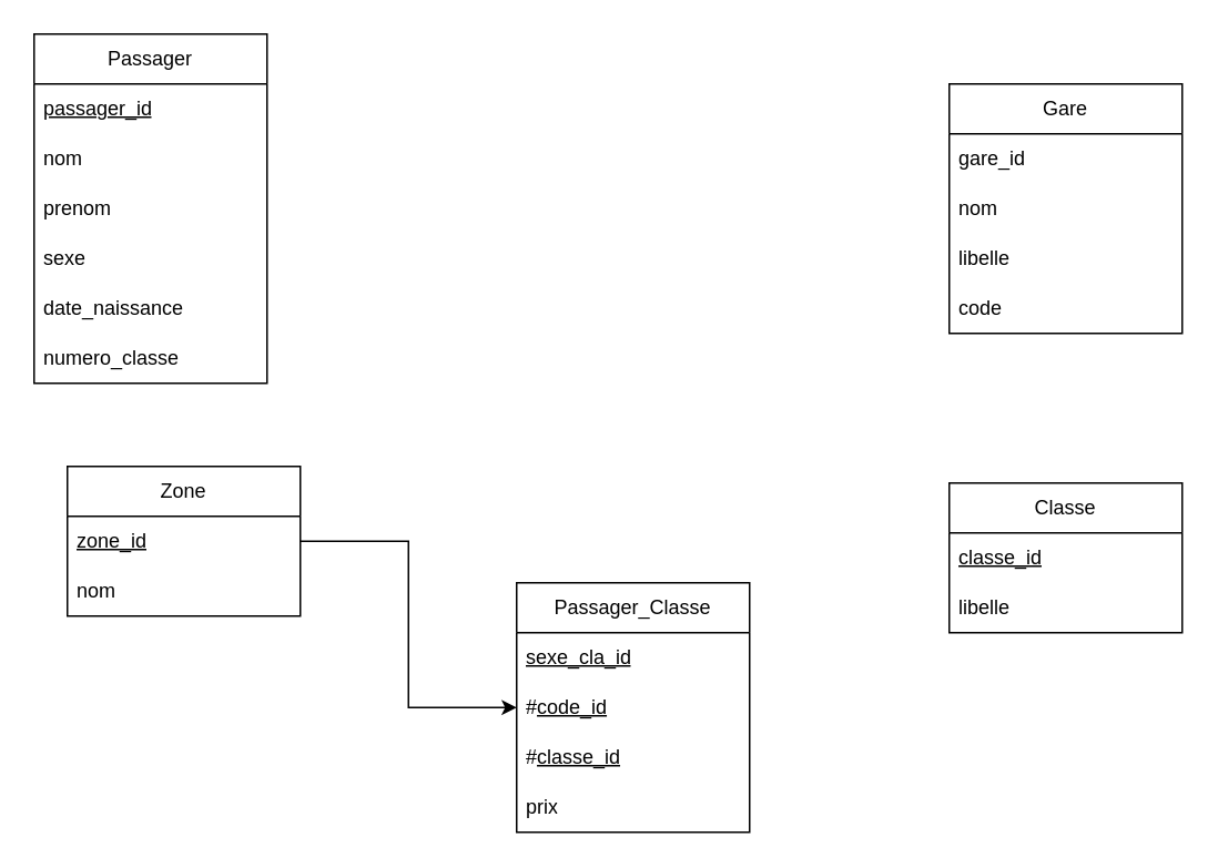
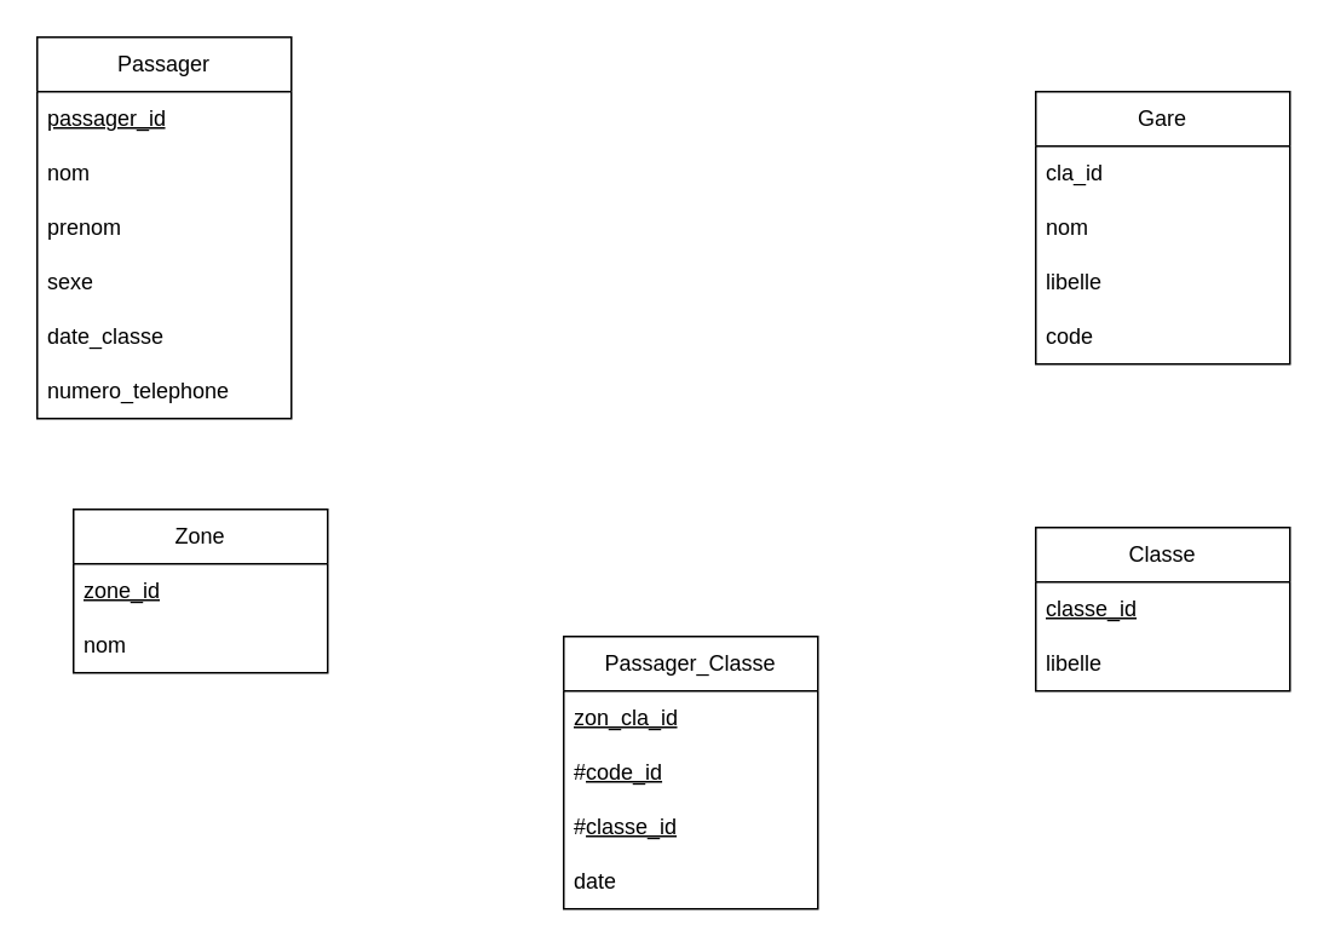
  <mxCell id="0" />
  <mxCell id="1" parent="0" />
  <mxCell id="2" value="Gare" style="swimlane;fontStyle=0;childLayout=stackLayout;horizontal=1;startSize=30;horizontalStack=0;resizeParent=1;resizeParentMax=0;resizeLast=0;collapsible=1;marginBottom=0;whiteSpace=wrap;html=1;" vertex="1" parent="1"><mxGeometry x="570" y="50" width="140" height="150" as="geometry" /></mxCell>
- <mxCell id="3" value="gare_id" style="text;strokeColor=none;fillColor=none;align=left;verticalAlign=middle;spacingLeft=4;spacingRight=4;overflow=hidden;points=[[0,0.5],[1,0.5]];portConstraint=eastwest;rotatable=0;whiteSpace=wrap;html=1;" vertex="1" parent="2"><mxGeometry y="30" width="140" height="30" as="geometry" /></mxCell>
+ <mxCell id="3" value="cla_id" style="text;strokeColor=none;fillColor=none;align=left;verticalAlign=middle;spacingLeft=4;spacingRight=4;overflow=hidden;points=[[0,0.5],[1,0.5]];portConstraint=eastwest;rotatable=0;whiteSpace=wrap;html=1;" vertex="1" parent="2"><mxGeometry y="30" width="140" height="30" as="geometry" /></mxCell>
  <mxCell id="4" value="nom" style="text;strokeColor=none;fillColor=none;align=left;verticalAlign=middle;spacingLeft=4;spacingRight=4;overflow=hidden;points=[[0,0.5],[1,0.5]];portConstraint=eastwest;rotatable=0;whiteSpace=wrap;html=1;" vertex="1" parent="2"><mxGeometry y="60" width="140" height="30" as="geometry" /></mxCell>
  <mxCell id="5" value="libelle" style="text;strokeColor=none;fillColor=none;align=left;verticalAlign=middle;spacingLeft=4;spacingRight=4;overflow=hidden;points=[[0,0.5],[1,0.5]];portConstraint=eastwest;rotatable=0;whiteSpace=wrap;html=1;" vertex="1" parent="2"><mxGeometry y="90" width="140" height="30" as="geometry" /></mxCell>
  <mxCell id="6" value="code" style="text;strokeColor=none;fillColor=none;align=left;verticalAlign=middle;spacingLeft=4;spacingRight=4;overflow=hidden;points=[[0,0.5],[1,0.5]];portConstraint=eastwest;rotatable=0;whiteSpace=wrap;html=1;" vertex="1" parent="2"><mxGeometry y="120" width="140" height="30" as="geometry" /></mxCell>
  <mxCell id="7" value="Passager" style="swimlane;fontStyle=0;childLayout=stackLayout;horizontal=1;startSize=30;horizontalStack=0;resizeParent=1;resizeParentMax=0;resizeLast=0;collapsible=1;marginBottom=0;whiteSpace=wrap;html=1;" vertex="1" parent="1"><mxGeometry x="20" y="20" width="140" height="210" as="geometry" /></mxCell>
  <mxCell id="8" value="&lt;u&gt;passager_id&lt;br&gt;&lt;/u&gt;" style="text;strokeColor=none;fillColor=none;align=left;verticalAlign=middle;spacingLeft=4;spacingRight=4;overflow=hidden;points=[[0,0.5],[1,0.5]];portConstraint=eastwest;rotatable=0;whiteSpace=wrap;html=1;" vertex="1" parent="7"><mxGeometry y="30" width="140" height="30" as="geometry" /></mxCell>
  <mxCell id="9" value="nom" style="text;strokeColor=none;fillColor=none;align=left;verticalAlign=middle;spacingLeft=4;spacingRight=4;overflow=hidden;points=[[0,0.5],[1,0.5]];portConstraint=eastwest;rotatable=0;whiteSpace=wrap;html=1;" vertex="1" parent="7"><mxGeometry y="60" width="140" height="30" as="geometry" /></mxCell>
  <mxCell id="10" value="prenom" style="text;strokeColor=none;fillColor=none;align=left;verticalAlign=middle;spacingLeft=4;spacingRight=4;overflow=hidden;points=[[0,0.5],[1,0.5]];portConstraint=eastwest;rotatable=0;whiteSpace=wrap;html=1;" vertex="1" parent="7"><mxGeometry y="90" width="140" height="30" as="geometry" /></mxCell>
  <mxCell id="11" value="sexe" style="text;strokeColor=none;fillColor=none;align=left;verticalAlign=middle;spacingLeft=4;spacingRight=4;overflow=hidden;points=[[0,0.5],[1,0.5]];portConstraint=eastwest;rotatable=0;whiteSpace=wrap;html=1;" vertex="1" parent="7"><mxGeometry y="120" width="140" height="30" as="geometry" /></mxCell>
- <mxCell id="12" value="date_naissance" style="text;strokeColor=none;fillColor=none;align=left;verticalAlign=middle;spacingLeft=4;spacingRight=4;overflow=hidden;points=[[0,0.5],[1,0.5]];portConstraint=eastwest;rotatable=0;whiteSpace=wrap;html=1;" vertex="1" parent="7"><mxGeometry y="150" width="140" height="30" as="geometry" /></mxCell>
- <mxCell id="13" value="numero_classe" style="text;strokeColor=none;fillColor=none;align=left;verticalAlign=middle;spacingLeft=4;spacingRight=4;overflow=hidden;points=[[0,0.5],[1,0.5]];portConstraint=eastwest;rotatable=0;whiteSpace=wrap;html=1;" vertex="1" parent="7"><mxGeometry y="180" width="140" height="30" as="geometry" /></mxCell>
+ <mxCell id="12" value="date_classe" style="text;strokeColor=none;fillColor=none;align=left;verticalAlign=middle;spacingLeft=4;spacingRight=4;overflow=hidden;points=[[0,0.5],[1,0.5]];portConstraint=eastwest;rotatable=0;whiteSpace=wrap;html=1;" vertex="1" parent="7"><mxGeometry y="150" width="140" height="30" as="geometry" /></mxCell>
+ <mxCell id="13" value="numero_telephone" style="text;strokeColor=none;fillColor=none;align=left;verticalAlign=middle;spacingLeft=4;spacingRight=4;overflow=hidden;points=[[0,0.5],[1,0.5]];portConstraint=eastwest;rotatable=0;whiteSpace=wrap;html=1;" vertex="1" parent="7"><mxGeometry y="180" width="140" height="30" as="geometry" /></mxCell>
  <mxCell id="14" value="Zone" style="swimlane;fontStyle=0;childLayout=stackLayout;horizontal=1;startSize=30;horizontalStack=0;resizeParent=1;resizeParentMax=0;resizeLast=0;collapsible=1;marginBottom=0;whiteSpace=wrap;html=1;" vertex="1" parent="1"><mxGeometry x="40" y="280" width="140" height="90" as="geometry" /></mxCell>
  <mxCell id="15" value="&lt;u&gt;zone_id&lt;/u&gt;" style="text;strokeColor=none;fillColor=none;align=left;verticalAlign=middle;spacingLeft=4;spacingRight=4;overflow=hidden;points=[[0,0.5],[1,0.5]];portConstraint=eastwest;rotatable=0;whiteSpace=wrap;html=1;" vertex="1" parent="14"><mxGeometry y="30" width="140" height="30" as="geometry" /></mxCell>
  <mxCell id="16" value="nom" style="text;strokeColor=none;fillColor=none;align=left;verticalAlign=middle;spacingLeft=4;spacingRight=4;overflow=hidden;points=[[0,0.5],[1,0.5]];portConstraint=eastwest;rotatable=0;whiteSpace=wrap;html=1;" vertex="1" parent="14"><mxGeometry y="60" width="140" height="30" as="geometry" /></mxCell>
  <mxCell id="17" value="Classe" style="swimlane;fontStyle=0;childLayout=stackLayout;horizontal=1;startSize=30;horizontalStack=0;resizeParent=1;resizeParentMax=0;resizeLast=0;collapsible=1;marginBottom=0;whiteSpace=wrap;html=1;" vertex="1" parent="1"><mxGeometry x="570" y="290" width="140" height="90" as="geometry" /></mxCell>
  <mxCell id="18" value="&lt;u&gt;classe_id&lt;/u&gt;" style="text;strokeColor=none;fillColor=none;align=left;verticalAlign=middle;spacingLeft=4;spacingRight=4;overflow=hidden;points=[[0,0.5],[1,0.5]];portConstraint=eastwest;rotatable=0;whiteSpace=wrap;html=1;" vertex="1" parent="17"><mxGeometry y="30" width="140" height="30" as="geometry" /></mxCell>
  <mxCell id="19" value="libelle" style="text;strokeColor=none;fillColor=none;align=left;verticalAlign=middle;spacingLeft=4;spacingRight=4;overflow=hidden;points=[[0,0.5],[1,0.5]];portConstraint=eastwest;rotatable=0;whiteSpace=wrap;html=1;" vertex="1" parent="17"><mxGeometry y="60" width="140" height="30" as="geometry" /></mxCell>
  <mxCell id="20" value="Passager_Classe" style="swimlane;fontStyle=0;childLayout=stackLayout;horizontal=1;startSize=30;horizontalStack=0;resizeParent=1;resizeParentMax=0;resizeLast=0;collapsible=1;marginBottom=0;whiteSpace=wrap;html=1;" vertex="1" parent="1"><mxGeometry x="310" y="350" width="140" height="150" as="geometry" /></mxCell>
- <mxCell id="21" value="&lt;u&gt;sexe_cla_id&lt;/u&gt;" style="text;strokeColor=none;fillColor=none;align=left;verticalAlign=middle;spacingLeft=4;spacingRight=4;overflow=hidden;points=[[0,0.5],[1,0.5]];portConstraint=eastwest;rotatable=0;whiteSpace=wrap;html=1;" vertex="1" parent="20"><mxGeometry y="30" width="140" height="30" as="geometry" /></mxCell>
+ <mxCell id="21" value="&lt;u&gt;zon_cla_id&lt;/u&gt;" style="text;strokeColor=none;fillColor=none;align=left;verticalAlign=middle;spacingLeft=4;spacingRight=4;overflow=hidden;points=[[0,0.5],[1,0.5]];portConstraint=eastwest;rotatable=0;whiteSpace=wrap;html=1;" vertex="1" parent="20"><mxGeometry y="30" width="140" height="30" as="geometry" /></mxCell>
  <mxCell id="22" value="#&lt;u style=&quot;border-color: var(--border-color);&quot;&gt;code_id&lt;/u&gt;" style="text;strokeColor=none;fillColor=none;align=left;verticalAlign=middle;spacingLeft=4;spacingRight=4;overflow=hidden;points=[[0,0.5],[1,0.5]];portConstraint=eastwest;rotatable=0;whiteSpace=wrap;html=1;" vertex="1" parent="20"><mxGeometry y="60" width="140" height="30" as="geometry" /></mxCell>
  <mxCell id="23" value="#&lt;u style=&quot;border-color: var(--border-color);&quot;&gt;classe_id&lt;/u&gt;" style="text;strokeColor=none;fillColor=none;align=left;verticalAlign=middle;spacingLeft=4;spacingRight=4;overflow=hidden;points=[[0,0.5],[1,0.5]];portConstraint=eastwest;rotatable=0;whiteSpace=wrap;html=1;" vertex="1" parent="20"><mxGeometry y="90" width="140" height="30" as="geometry" /></mxCell>
- <mxCell id="24" value="prix" style="text;strokeColor=none;fillColor=none;align=left;verticalAlign=middle;spacingLeft=4;spacingRight=4;overflow=hidden;points=[[0,0.5],[1,0.5]];portConstraint=eastwest;rotatable=0;whiteSpace=wrap;html=1;" vertex="1" parent="20"><mxGeometry y="120" width="140" height="30" as="geometry" /></mxCell>
- <mxCell id="25" style="edgeStyle=orthogonalEdgeStyle;rounded=0;orthogonalLoop=1;jettySize=auto;html=1;exitX=1;exitY=0.5;exitDx=0;exitDy=0;entryX=0;entryY=0.5;entryDx=0;entryDy=0;" edge="1" parent="1" source="15" target="22"><mxGeometry relative="1" as="geometry" /></mxCell>
+ <mxCell id="24" value="date" style="text;strokeColor=none;fillColor=none;align=left;verticalAlign=middle;spacingLeft=4;spacingRight=4;overflow=hidden;points=[[0,0.5],[1,0.5]];portConstraint=eastwest;rotatable=0;whiteSpace=wrap;html=1;" vertex="1" parent="20"><mxGeometry y="120" width="140" height="30" as="geometry" /></mxCell>
